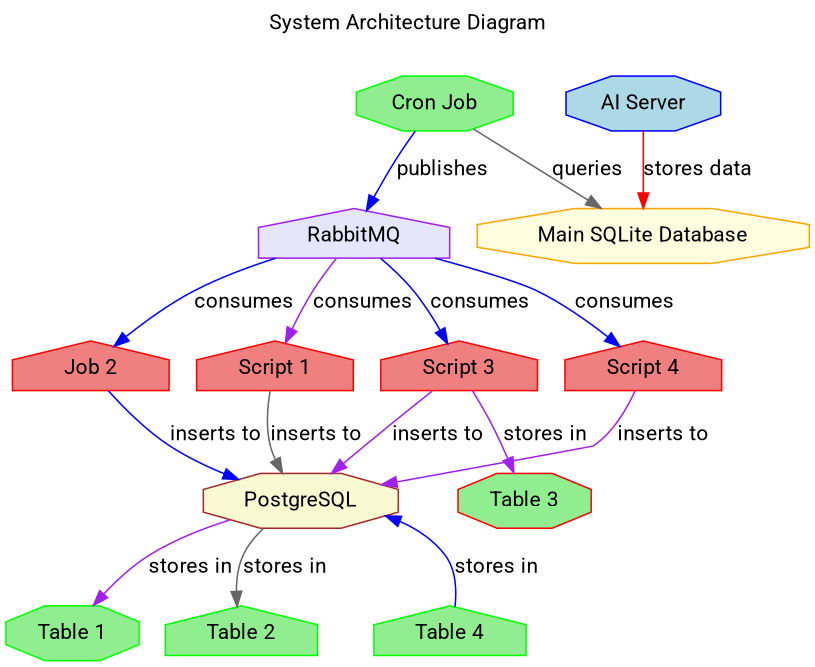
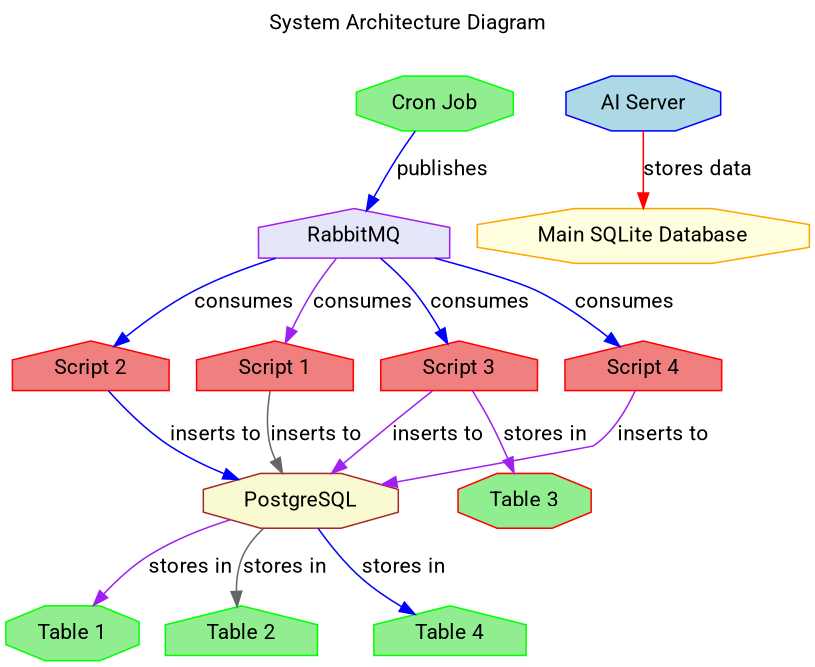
  digraph {
    fontname=Roboto
    label="System Architecture Diagram"
    labeljust=c
    labelloc=t
    node [color=red fillcolor=lightgreen fontname=Roboto shape=house style=filled]
    edge [color=blue fontname=Roboto]
    n1 [fillcolor=lightcoral label="Script 1"]
-   n2 [fillcolor=lightcoral label="Job 2"]
+   n2 [fillcolor=lightcoral label="Script 2"]
    n3 [fillcolor=lightcoral label="Script 3"]
    n4 [fillcolor=lightcoral label="Script 4"]
    n5 [color=brown fillcolor=lightgoldenrodyellow label=PostgreSQL shape=octagon]
    n6 [label="Table 3" shape=octagon]
    n7 [color=blue fillcolor=lightblue label="AI Server" shape=octagon]
    n8 [color=orange fillcolor=lightyellow label="Main SQLite Database" shape=octagon]
    n9 [color=green label="Cron Job" shape=octagon]
    n10 [color=purple fillcolor=lavender label=RabbitMQ]
    n11 [color=green label="Table 1" shape=octagon]
    n12 [color=green label="Table 2"]
    n13 [color=green label="Table 4"]
    subgraph sub_1 {
      rank=same
      n1
      n2
      n3
      n4
    }
    n1 -> n5 [color=gray40 label="inserts to"]
    n2 -> n5 [label="inserts to"]
    n3 -> n5 [color=purple label="inserts to"]
    n3 -> n6 [color=purple label="stores in"]
    n4 -> n5 [color=purple label="inserts to"]
    n5 -> n11 [color=purple label="stores in"]
    n5 -> n12 [color=gray40 label="stores in"]
-   n13 -> n5 [label="stores in"]
+   n5 -> n13 [label="stores in"]
    n7 -> n8 [color=red label="stores data"]
-   n9 -> n8 [color=gray40 label=queries]
    n9 -> n10 [label=publishes]
    n10 -> n1 [color=purple label=consumes]
    n10 -> n2 [label=consumes]
    n10 -> n3 [label=consumes]
    n10 -> n4 [label=consumes]
  }
